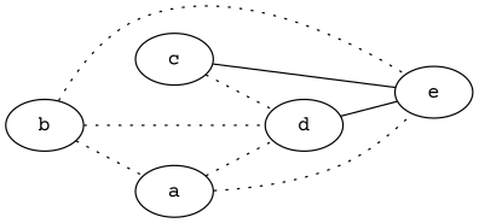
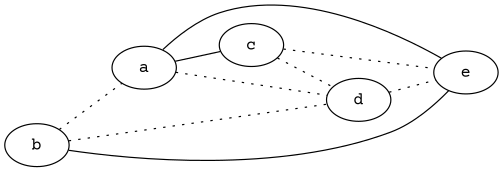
  graph {
    fontname="Courier Prime"
    rankdir=LR
    node [fontname="Courier Prime"]
    edge [fontname="Courier Prime" style=dotted]
    a
    c
    d
    e
    b
+   a -- c [style=""]
    a -- d
-   a -- e
+   a -- e [style=solid]
    c -- d
-   c -- e [style=""]
-   d -- e [style=""]
+   c -- e
+   d -- e
    b -- a
    b -- d
-   b -- e
+   b -- e [style=solid]
  }
